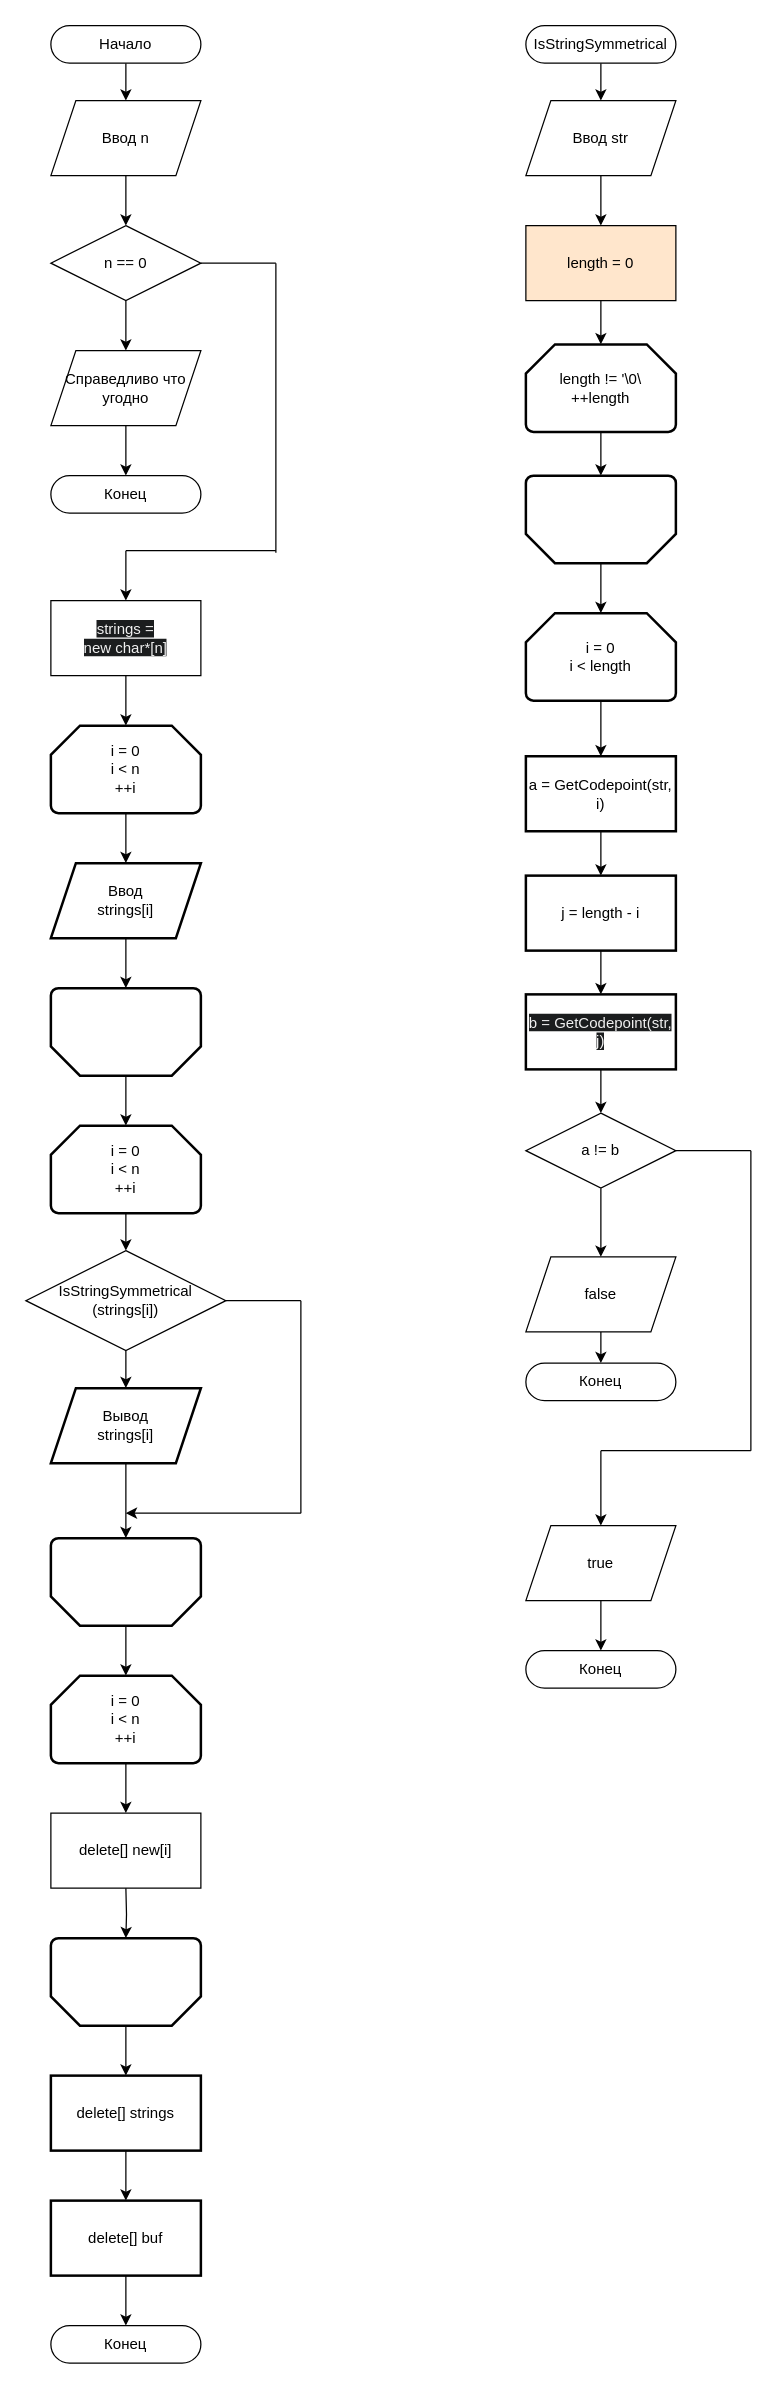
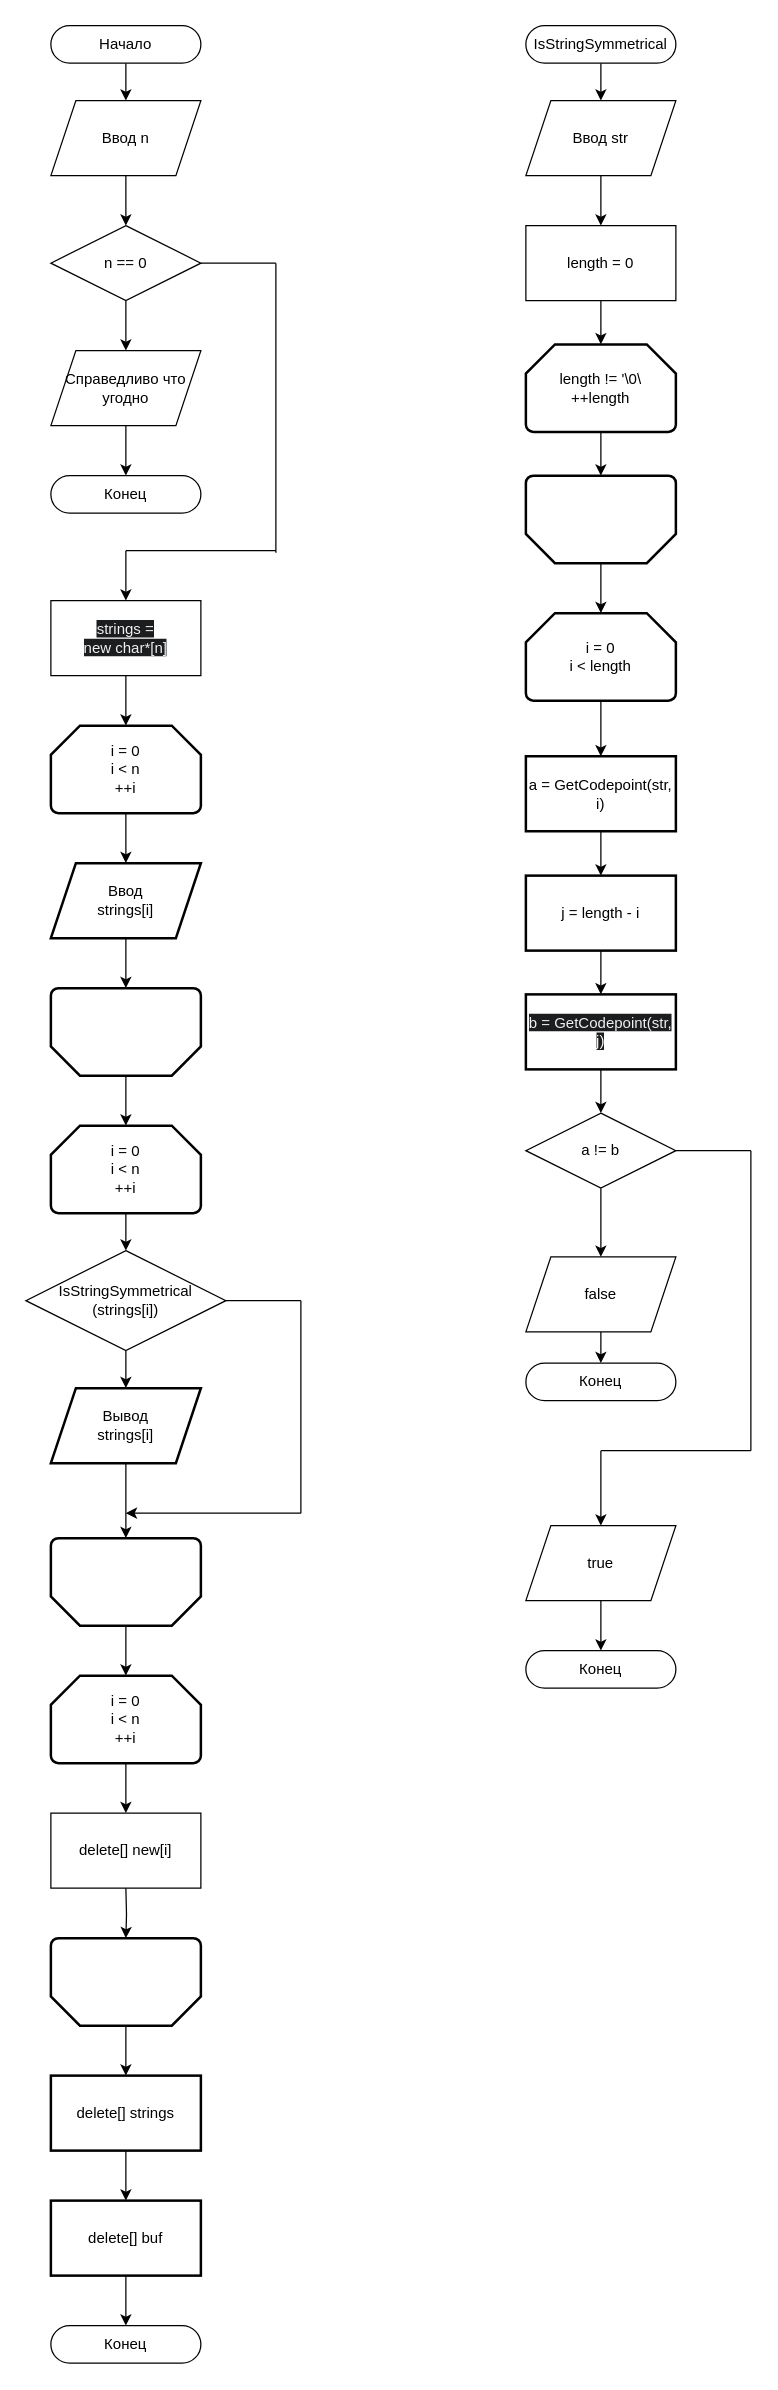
  <mxCell id="0" />
  <mxCell id="1" parent="0" />
  <mxCell id="2" value="" style="edgeStyle=orthogonalEdgeStyle;rounded=0;orthogonalLoop=1;jettySize=auto;html=1;" edge="1" parent="1" source="3" target="5"><mxGeometry relative="1" as="geometry" /></mxCell>
  <mxCell id="3" value="Начало" style="rounded=1;whiteSpace=wrap;html=1;arcSize=50;" vertex="1" parent="1"><mxGeometry x="40" width="120" height="30" as="geometry" y="20" /></mxCell>
  <mxCell id="4" value="" style="edgeStyle=orthogonalEdgeStyle;rounded=0;orthogonalLoop=1;jettySize=auto;html=1;" edge="1" parent="1" source="5" target="7"><mxGeometry relative="1" as="geometry" /></mxCell>
  <mxCell id="5" value="Ввод n" style="shape=parallelogram;perimeter=parallelogramPerimeter;whiteSpace=wrap;html=1;fixedSize=1;" vertex="1" parent="1"><mxGeometry x="40" y="80" width="120" height="60" as="geometry" /></mxCell>
  <mxCell id="6" value="" style="edgeStyle=orthogonalEdgeStyle;rounded=0;orthogonalLoop=1;jettySize=auto;html=1;" edge="1" parent="1" source="7" target="9"><mxGeometry relative="1" as="geometry" /></mxCell>
  <mxCell id="7" value="n == 0" style="rhombus;whiteSpace=wrap;html=1;" vertex="1" parent="1"><mxGeometry x="40" y="180" width="120" height="60" as="geometry" /></mxCell>
  <mxCell id="8" value="" style="edgeStyle=orthogonalEdgeStyle;rounded=0;orthogonalLoop=1;jettySize=auto;html=1;" edge="1" parent="1" source="9" target="10"><mxGeometry relative="1" as="geometry" /></mxCell>
  <mxCell id="9" value="Справедливо что угодно" style="shape=parallelogram;perimeter=parallelogramPerimeter;whiteSpace=wrap;html=1;fixedSize=1;" vertex="1" parent="1"><mxGeometry x="40" y="280" width="120" height="60" as="geometry" /></mxCell>
  <mxCell id="10" value="Конец" style="rounded=1;whiteSpace=wrap;html=1;arcSize=50;" vertex="1" parent="1"><mxGeometry x="40" y="380" width="120" height="30" as="geometry" /></mxCell>
  <mxCell id="11" value="" style="endArrow=none;html=1;rounded=0;" edge="1" parent="1"><mxGeometry width="50" height="50" relative="1" as="geometry"><mxPoint x="160" y="210" as="sourcePoint" /><mxPoint x="220" y="210" as="targetPoint" /></mxGeometry></mxCell>
  <mxCell id="12" value="" style="endArrow=none;html=1;rounded=0;" edge="1" parent="1"><mxGeometry width="50" height="50" relative="1" as="geometry"><mxPoint x="220" y="441.667" as="sourcePoint" /><mxPoint x="220" y="210" as="targetPoint" /></mxGeometry></mxCell>
  <mxCell id="13" value="" style="endArrow=none;html=1;rounded=0;" edge="1" parent="1"><mxGeometry width="50" height="50" relative="1" as="geometry"><mxPoint x="100" y="440" as="sourcePoint" /><mxPoint x="220" y="440" as="targetPoint" /></mxGeometry></mxCell>
  <mxCell id="14" value="" style="endArrow=classic;html=1;rounded=0;" edge="1" parent="1"><mxGeometry width="50" height="50" relative="1" as="geometry"><mxPoint x="100" y="440" as="sourcePoint" /><mxPoint x="100" y="480" as="targetPoint" /></mxGeometry></mxCell>
  <mxCell id="15" value="" style="edgeStyle=orthogonalEdgeStyle;rounded=0;orthogonalLoop=1;jettySize=auto;html=1;" edge="1" parent="1" source="16" target="20"><mxGeometry relative="1" as="geometry" /></mxCell>
  <mxCell id="16" value="i = 0&lt;div&gt;i &amp;lt; n&lt;/div&gt;&lt;div&gt;++i&lt;/div&gt;" style="strokeWidth=2;html=1;shape=mxgraph.flowchart.loop_limit;whiteSpace=wrap;" vertex="1" parent="1"><mxGeometry x="40" y="580" width="120" height="70" as="geometry" /></mxCell>
  <mxCell id="17" value="" style="edgeStyle=orthogonalEdgeStyle;rounded=0;orthogonalLoop=1;jettySize=auto;html=1;" edge="1" parent="1" source="18" target="16"><mxGeometry relative="1" as="geometry" /></mxCell>
  <mxCell id="18" value="&lt;span style=&quot;color: rgb(240, 240, 240); font-family: Helvetica; font-size: 12px; font-style: normal; font-variant-ligatures: normal; font-variant-caps: normal; font-weight: 400; letter-spacing: normal; orphans: 2; text-align: center; text-indent: 0px; text-transform: none; widows: 2; word-spacing: 0px; -webkit-text-stroke-width: 0px; white-space: normal; background-color: rgb(27, 29, 30); text-decoration-thickness: initial; text-decoration-style: initial; text-decoration-color: initial; display: inline !important; float: none;&quot;&gt;strings =&lt;/span&gt;&lt;div style=&quot;forced-color-adjust: none; border-color: rgb(0, 0, 0); color: rgb(240, 240, 240); font-family: Helvetica; font-size: 12px; font-style: normal; font-variant-ligatures: normal; font-variant-caps: normal; font-weight: 400; letter-spacing: normal; orphans: 2; text-align: center; text-indent: 0px; text-transform: none; widows: 2; word-spacing: 0px; -webkit-text-stroke-width: 0px; white-space: normal; background-color: rgb(27, 29, 30); text-decoration-thickness: initial; text-decoration-style: initial; text-decoration-color: initial;&quot;&gt;new char*[n]&lt;/div&gt;" style="rounded=0;whiteSpace=wrap;html=1;" vertex="1" parent="1"><mxGeometry x="40" y="480" width="120" height="60" as="geometry" /></mxCell>
  <mxCell id="19" value="" style="edgeStyle=orthogonalEdgeStyle;rounded=0;orthogonalLoop=1;jettySize=auto;html=1;" edge="1" parent="1" source="20" target="22"><mxGeometry relative="1" as="geometry" /></mxCell>
  <mxCell id="20" value="Ввод&lt;div&gt;strings[i]&lt;/div&gt;" style="shape=parallelogram;perimeter=parallelogramPerimeter;whiteSpace=wrap;html=1;fixedSize=1;strokeWidth=2;" vertex="1" parent="1"><mxGeometry x="40" y="690" width="120" height="60" as="geometry" /></mxCell>
  <mxCell id="21" value="" style="edgeStyle=orthogonalEdgeStyle;rounded=0;orthogonalLoop=1;jettySize=auto;html=1;" edge="1" parent="1" source="22" target="24"><mxGeometry relative="1" as="geometry" /></mxCell>
  <mxCell id="22" value="" style="strokeWidth=2;html=1;shape=mxgraph.flowchart.loop_limit;whiteSpace=wrap;direction=west;" vertex="1" parent="1"><mxGeometry x="40" y="790" width="120" height="70" as="geometry" /></mxCell>
  <mxCell id="23" value="" style="edgeStyle=orthogonalEdgeStyle;rounded=0;orthogonalLoop=1;jettySize=auto;html=1;" edge="1" parent="1" source="24" target="28"><mxGeometry relative="1" as="geometry" /></mxCell>
  <mxCell id="24" value="i = 0&lt;div&gt;i &amp;lt; n&lt;/div&gt;&lt;div&gt;++i&lt;/div&gt;" style="strokeWidth=2;html=1;shape=mxgraph.flowchart.loop_limit;whiteSpace=wrap;" vertex="1" parent="1"><mxGeometry x="40" y="900" width="120" height="70" as="geometry" /></mxCell>
  <mxCell id="25" value="" style="edgeStyle=orthogonalEdgeStyle;rounded=0;orthogonalLoop=1;jettySize=auto;html=1;" edge="1" parent="1" source="26" target="35"><mxGeometry relative="1" as="geometry" /></mxCell>
  <mxCell id="26" value="" style="strokeWidth=2;html=1;shape=mxgraph.flowchart.loop_limit;whiteSpace=wrap;direction=west;" vertex="1" parent="1"><mxGeometry x="40" y="1230" width="120" height="70" as="geometry" /></mxCell>
  <mxCell id="27" value="" style="edgeStyle=orthogonalEdgeStyle;rounded=0;orthogonalLoop=1;jettySize=auto;html=1;" edge="1" parent="1" source="28" target="30"><mxGeometry relative="1" as="geometry" /></mxCell>
  <mxCell id="28" value="IsStringSymmetrical&lt;div&gt;(strings[i])&lt;/div&gt;" style="rhombus;whiteSpace=wrap;html=1;" vertex="1" parent="1"><mxGeometry x="20" y="1000" width="160" height="80" as="geometry" /></mxCell>
  <mxCell id="29" value="" style="edgeStyle=orthogonalEdgeStyle;rounded=0;orthogonalLoop=1;jettySize=auto;html=1;" edge="1" parent="1" source="30" target="26"><mxGeometry relative="1" as="geometry" /></mxCell>
  <mxCell id="30" value="Вывод&lt;div&gt;strings[i]&lt;/div&gt;" style="shape=parallelogram;perimeter=parallelogramPerimeter;whiteSpace=wrap;html=1;fixedSize=1;strokeWidth=2;" vertex="1" parent="1"><mxGeometry x="40" y="1110" width="120" height="60" as="geometry" /></mxCell>
  <mxCell id="31" value="" style="endArrow=none;html=1;rounded=0;" edge="1" parent="1"><mxGeometry width="50" height="50" relative="1" as="geometry"><mxPoint x="180" y="1040" as="sourcePoint" /><mxPoint x="240" y="1040" as="targetPoint" /></mxGeometry></mxCell>
  <mxCell id="32" value="" style="endArrow=none;html=1;rounded=0;" edge="1" parent="1"><mxGeometry width="50" height="50" relative="1" as="geometry"><mxPoint x="240" y="1210" as="sourcePoint" /><mxPoint x="240" y="1040" as="targetPoint" /></mxGeometry></mxCell>
  <mxCell id="33" value="" style="endArrow=classic;html=1;rounded=0;" edge="1" parent="1"><mxGeometry width="50" height="50" relative="1" as="geometry"><mxPoint x="240" y="1210" as="sourcePoint" /><mxPoint x="100" y="1210" as="targetPoint" /></mxGeometry></mxCell>
  <mxCell id="34" value="" style="edgeStyle=orthogonalEdgeStyle;rounded=0;orthogonalLoop=1;jettySize=auto;html=1;" edge="1" parent="1" source="35"><mxGeometry relative="1" as="geometry"><mxPoint x="100" y="1450" as="targetPoint" /></mxGeometry></mxCell>
  <mxCell id="35" value="i = 0&lt;div&gt;i &amp;lt; n&lt;/div&gt;&lt;div&gt;++i&lt;/div&gt;" style="strokeWidth=2;html=1;shape=mxgraph.flowchart.loop_limit;whiteSpace=wrap;" vertex="1" parent="1"><mxGeometry x="40" y="1340" width="120" height="70" as="geometry" /></mxCell>
  <mxCell id="36" value="" style="edgeStyle=orthogonalEdgeStyle;rounded=0;orthogonalLoop=1;jettySize=auto;html=1;" edge="1" parent="1" target="38"><mxGeometry relative="1" as="geometry"><mxPoint x="100" y="1510" as="sourcePoint" /></mxGeometry></mxCell>
  <mxCell id="37" value="" style="edgeStyle=orthogonalEdgeStyle;rounded=0;orthogonalLoop=1;jettySize=auto;html=1;" edge="1" parent="1" source="38" target="40"><mxGeometry relative="1" as="geometry" /></mxCell>
  <mxCell id="38" value="" style="strokeWidth=2;html=1;shape=mxgraph.flowchart.loop_limit;whiteSpace=wrap;direction=west;" vertex="1" parent="1"><mxGeometry x="40" y="1550" width="120" height="70" as="geometry" /></mxCell>
  <mxCell id="39" value="" style="edgeStyle=orthogonalEdgeStyle;rounded=0;orthogonalLoop=1;jettySize=auto;html=1;" edge="1" parent="1" source="40" target="43"><mxGeometry relative="1" as="geometry" /></mxCell>
  <mxCell id="40" value="delete[] strings" style="whiteSpace=wrap;html=1;strokeWidth=2;" vertex="1" parent="1"><mxGeometry x="40" y="1660" width="120" height="60" as="geometry" /></mxCell>
  <mxCell id="41" value="delete[] new[i]" style="rounded=0;whiteSpace=wrap;html=1;" vertex="1" parent="1"><mxGeometry x="40" y="1450" width="120" height="60" as="geometry" /></mxCell>
  <mxCell id="42" value="" style="edgeStyle=orthogonalEdgeStyle;rounded=0;orthogonalLoop=1;jettySize=auto;html=1;" edge="1" parent="1" source="43" target="44"><mxGeometry relative="1" as="geometry" /></mxCell>
  <mxCell id="43" value="delete[] buf" style="whiteSpace=wrap;html=1;strokeWidth=2;" vertex="1" parent="1"><mxGeometry x="40" y="1760" width="120" height="60" as="geometry" /></mxCell>
  <mxCell id="44" value="Конец" style="rounded=1;whiteSpace=wrap;html=1;arcSize=50;" vertex="1" parent="1"><mxGeometry x="40" y="1860" width="120" height="30" as="geometry" /></mxCell>
  <mxCell id="45" value="" style="edgeStyle=orthogonalEdgeStyle;rounded=0;orthogonalLoop=1;jettySize=auto;html=1;" edge="1" parent="1" source="46" target="48"><mxGeometry relative="1" as="geometry" /></mxCell>
  <mxCell id="46" value="IsStringSymmetrical" style="rounded=1;whiteSpace=wrap;html=1;arcSize=50;" vertex="1" parent="1"><mxGeometry x="420" width="120" height="30" as="geometry" y="20" /></mxCell>
  <mxCell id="47" value="" style="edgeStyle=orthogonalEdgeStyle;rounded=0;orthogonalLoop=1;jettySize=auto;html=1;" edge="1" parent="1" source="48" target="50"><mxGeometry relative="1" as="geometry" /></mxCell>
  <mxCell id="48" value="Ввод str" style="shape=parallelogram;perimeter=parallelogramPerimeter;whiteSpace=wrap;html=1;fixedSize=1;" vertex="1" parent="1"><mxGeometry x="420" y="80" width="120" height="60" as="geometry" /></mxCell>
  <mxCell id="49" value="" style="edgeStyle=orthogonalEdgeStyle;rounded=0;orthogonalLoop=1;jettySize=auto;html=1;" edge="1" parent="1" source="50" target="52"><mxGeometry relative="1" as="geometry" /></mxCell>
- <mxCell id="50" value="length = 0" style="whiteSpace=wrap;html=1;fillColor=#ffe6cc;" vertex="1" parent="1"><mxGeometry x="420" y="180" width="120" height="60" as="geometry" /></mxCell>
+ <mxCell id="50" value="length = 0" style="whiteSpace=wrap;html=1;" vertex="1" parent="1"><mxGeometry x="420" y="180" width="120" height="60" as="geometry" /></mxCell>
  <mxCell id="51" value="" style="edgeStyle=orthogonalEdgeStyle;rounded=0;orthogonalLoop=1;jettySize=auto;html=1;" edge="1" parent="1" source="52" target="54"><mxGeometry relative="1" as="geometry" /></mxCell>
  <mxCell id="52" value="length != '\0\&lt;div&gt;++length&lt;/div&gt;" style="strokeWidth=2;html=1;shape=mxgraph.flowchart.loop_limit;whiteSpace=wrap;" vertex="1" parent="1"><mxGeometry x="420" y="275" width="120" height="70" as="geometry" /></mxCell>
  <mxCell id="53" value="" style="edgeStyle=orthogonalEdgeStyle;rounded=0;orthogonalLoop=1;jettySize=auto;html=1;" edge="1" parent="1" source="54" target="56"><mxGeometry relative="1" as="geometry" /></mxCell>
  <mxCell id="54" value="" style="strokeWidth=2;html=1;shape=mxgraph.flowchart.loop_limit;whiteSpace=wrap;direction=west;" vertex="1" parent="1"><mxGeometry x="420" y="380" width="120" height="70" as="geometry" /></mxCell>
  <mxCell id="55" value="" style="edgeStyle=orthogonalEdgeStyle;rounded=0;orthogonalLoop=1;jettySize=auto;html=1;" edge="1" parent="1" source="56" target="58"><mxGeometry relative="1" as="geometry" /></mxCell>
  <mxCell id="56" value="i = 0&lt;div&gt;i &amp;lt; length&lt;/div&gt;" style="strokeWidth=2;html=1;shape=mxgraph.flowchart.loop_limit;whiteSpace=wrap;" vertex="1" parent="1"><mxGeometry x="420" y="490" width="120" height="70" as="geometry" /></mxCell>
  <mxCell id="57" value="" style="edgeStyle=orthogonalEdgeStyle;rounded=0;orthogonalLoop=1;jettySize=auto;html=1;" edge="1" parent="1" source="58" target="60"><mxGeometry relative="1" as="geometry" /></mxCell>
  <mxCell id="58" value="a = GetCodepoint(str, i)" style="whiteSpace=wrap;html=1;strokeWidth=2;" vertex="1" parent="1"><mxGeometry x="420" y="604.5" width="120" height="60" as="geometry" /></mxCell>
  <mxCell id="59" value="" style="edgeStyle=orthogonalEdgeStyle;rounded=0;orthogonalLoop=1;jettySize=auto;html=1;" edge="1" parent="1" source="60" target="62"><mxGeometry relative="1" as="geometry" /></mxCell>
  <mxCell id="60" value="j = length - i" style="whiteSpace=wrap;html=1;strokeWidth=2;" vertex="1" parent="1"><mxGeometry x="420" y="700" width="120" height="60" as="geometry" /></mxCell>
  <mxCell id="61" value="" style="edgeStyle=orthogonalEdgeStyle;rounded=0;orthogonalLoop=1;jettySize=auto;html=1;" edge="1" parent="1" source="62" target="64"><mxGeometry relative="1" as="geometry" /></mxCell>
  <mxCell id="62" value="&lt;span style=&quot;color: rgb(240, 240, 240); font-family: Helvetica; font-size: 12px; font-style: normal; font-variant-ligatures: normal; font-variant-caps: normal; font-weight: 400; letter-spacing: normal; orphans: 2; text-align: center; text-indent: 0px; text-transform: none; widows: 2; word-spacing: 0px; -webkit-text-stroke-width: 0px; white-space: normal; background-color: rgb(27, 29, 30); text-decoration-thickness: initial; text-decoration-style: initial; text-decoration-color: initial; display: inline !important; float: none;&quot;&gt;b = GetCodepoint(str, j)&lt;/span&gt;" style="whiteSpace=wrap;html=1;strokeWidth=2;" vertex="1" parent="1"><mxGeometry x="420" y="795" width="120" height="60" as="geometry" /></mxCell>
  <mxCell id="63" value="" style="edgeStyle=orthogonalEdgeStyle;rounded=0;orthogonalLoop=1;jettySize=auto;html=1;" edge="1" parent="1" source="64" target="66"><mxGeometry relative="1" as="geometry" /></mxCell>
  <mxCell id="64" value="a != b" style="rhombus;whiteSpace=wrap;html=1;" vertex="1" parent="1"><mxGeometry x="420" y="890" width="120" height="60" as="geometry" /></mxCell>
  <mxCell id="65" value="" style="edgeStyle=orthogonalEdgeStyle;rounded=0;orthogonalLoop=1;jettySize=auto;html=1;" edge="1" parent="1" source="66" target="67"><mxGeometry relative="1" as="geometry" /></mxCell>
  <mxCell id="66" value="false" style="shape=parallelogram;perimeter=parallelogramPerimeter;whiteSpace=wrap;html=1;fixedSize=1;" vertex="1" parent="1"><mxGeometry x="420" y="1005" width="120" height="60" as="geometry" /></mxCell>
  <mxCell id="67" value="Конец" style="rounded=1;whiteSpace=wrap;html=1;arcSize=50;" vertex="1" parent="1"><mxGeometry x="420" y="1090" width="120" height="30" as="geometry" /></mxCell>
  <mxCell id="68" value="" style="endArrow=none;html=1;rounded=0;" edge="1" parent="1"><mxGeometry width="50" height="50" relative="1" as="geometry"><mxPoint x="540" y="920" as="sourcePoint" /><mxPoint x="600" y="920" as="targetPoint" /></mxGeometry></mxCell>
  <mxCell id="69" value="" style="endArrow=none;html=1;rounded=0;" edge="1" parent="1"><mxGeometry width="50" height="50" relative="1" as="geometry"><mxPoint x="600" y="1160" as="sourcePoint" /><mxPoint x="600" y="920" as="targetPoint" /></mxGeometry></mxCell>
  <mxCell id="70" value="" style="endArrow=none;html=1;rounded=0;" edge="1" parent="1"><mxGeometry width="50" height="50" relative="1" as="geometry"><mxPoint x="480" y="1160" as="sourcePoint" /><mxPoint x="600" y="1160" as="targetPoint" /></mxGeometry></mxCell>
  <mxCell id="71" value="" style="edgeStyle=orthogonalEdgeStyle;rounded=0;orthogonalLoop=1;jettySize=auto;html=1;" edge="1" parent="1" source="72" target="73"><mxGeometry relative="1" as="geometry" /></mxCell>
  <mxCell id="72" value="true" style="shape=parallelogram;perimeter=parallelogramPerimeter;whiteSpace=wrap;html=1;fixedSize=1;" vertex="1" parent="1"><mxGeometry x="420" y="1220" width="120" height="60" as="geometry" /></mxCell>
  <mxCell id="73" value="Конец" style="rounded=1;whiteSpace=wrap;html=1;arcSize=50;" vertex="1" parent="1"><mxGeometry x="420" y="1320" width="120" height="30" as="geometry" /></mxCell>
  <mxCell id="74" value="" style="endArrow=classic;html=1;rounded=0;entryX=0.5;entryY=0;entryDx=0;entryDy=0;" edge="1" parent="1" target="72"><mxGeometry width="50" height="50" relative="1" as="geometry"><mxPoint x="480" y="1160" as="sourcePoint" /><mxPoint x="530" y="1110" as="targetPoint" /></mxGeometry></mxCell>
